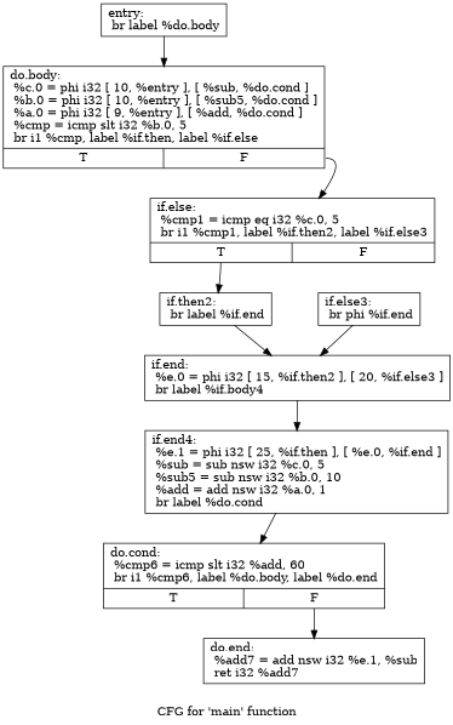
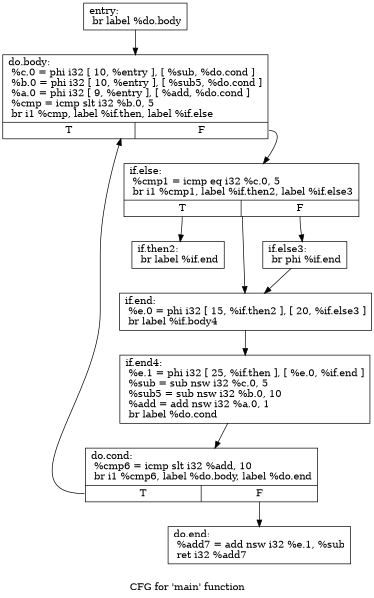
  digraph {
    label="CFG for 'main' function"
    node [shape=record]
    n1 [label="{entry:\l  br label %do.body\l}"]
    n2 [label="{do.body:                                          \l  %c.0 = phi i32 [ 10, %entry ], [ %sub, %do.cond ]\l  %b.0 = phi i32 [ 10, %entry ], [ %sub5, %do.cond ]\l  %a.0 = phi i32 [ 9, %entry ], [ %add, %do.cond ]\l  %cmp = icmp slt i32 %b.0, 5\l  br i1 %cmp, label %if.then, label %if.else\l|{<s0>T|<s1>F}}"]
    n3 [label="{if.else:                                          \l  %cmp1 = icmp eq i32 %c.0, 5\l  br i1 %cmp1, label %if.then2, label %if.else3\l|{<s0>T|<s1>F}}"]
    n4 [label="{if.then2:                                         \l  br label %if.end\l}"]
    n5 [label="{if.else3:                                         \l  br phi %if.end\l}"]
    n6 [label="{if.end4:                                          \l  %e.1 = phi i32 [ 25, %if.then ], [ %e.0, %if.end ]\l  %sub = sub nsw i32 %c.0, 5\l  %sub5 = sub nsw i32 %b.0, 10\l  %add = add nsw i32 %a.0, 1\l  br label %do.cond\l}"]
-   n7 [label="{do.cond:                                          \l  %cmp6 = icmp slt i32 %add, 60\l  br i1 %cmp6, label %do.body, label %do.end\l|{<s0>T|<s1>F}}"]
+   n7 [label="{do.cond:                                          \l  %cmp6 = icmp slt i32 %add, 10\l  br i1 %cmp6, label %do.body, label %do.end\l|{<s0>T|<s1>F}}"]
    n8 [label="{if.end:                                           \l  %e.0 = phi i32 [ 15, %if.then2 ], [ 20, %if.else3 ]\l  br label %if.body4\l}"]
    n9 [label="{do.end:                                           \l  %add7 = add nsw i32 %e.1, %sub\l  ret i32 %add7\l}"]
    n1 -> n2
    n2 -> n3 [tailport=s1]
    n3 -> n4 [tailport=s0]
-   n4 -> n8
+   n3 -> n5 [tailport=s1]
+   n3 -> n8
    n5 -> n8
    n6 -> n7
+   n7 -> n2 [tailport=s0]
    n7 -> n9 [tailport=s1]
    n8 -> n6
  }
